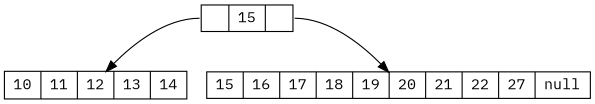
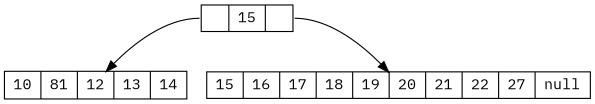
  digraph {
    fontname="IBM Plex Mono"
    node [shape=record fontname="IBM Plex Mono"]
    edge [fontname="IBM Plex Mono"]
    n1 [height=.1 label="<f0> |15|<f1>"]
-   n2 [height=.1 label="<f0> 10|<f1> 11|<f2> 12|<f3> 13|<f5> 14"]
+   n2 [height=.1 label="<f0> 10|<f1> 81|<f2> 12|<f3> 13|<f5> 14"]
    n3 [height=.1 label="<f0> 15|<f1> 16|<f2> 17|<f3> 18|<f4> 19|<f5> 20|<f6> 21|<f7> 22|<f8> 27|<f10> null"]
    n1 -> n2 [tailport=f0]
    n1 -> n3 [tailport=f1]
  }
